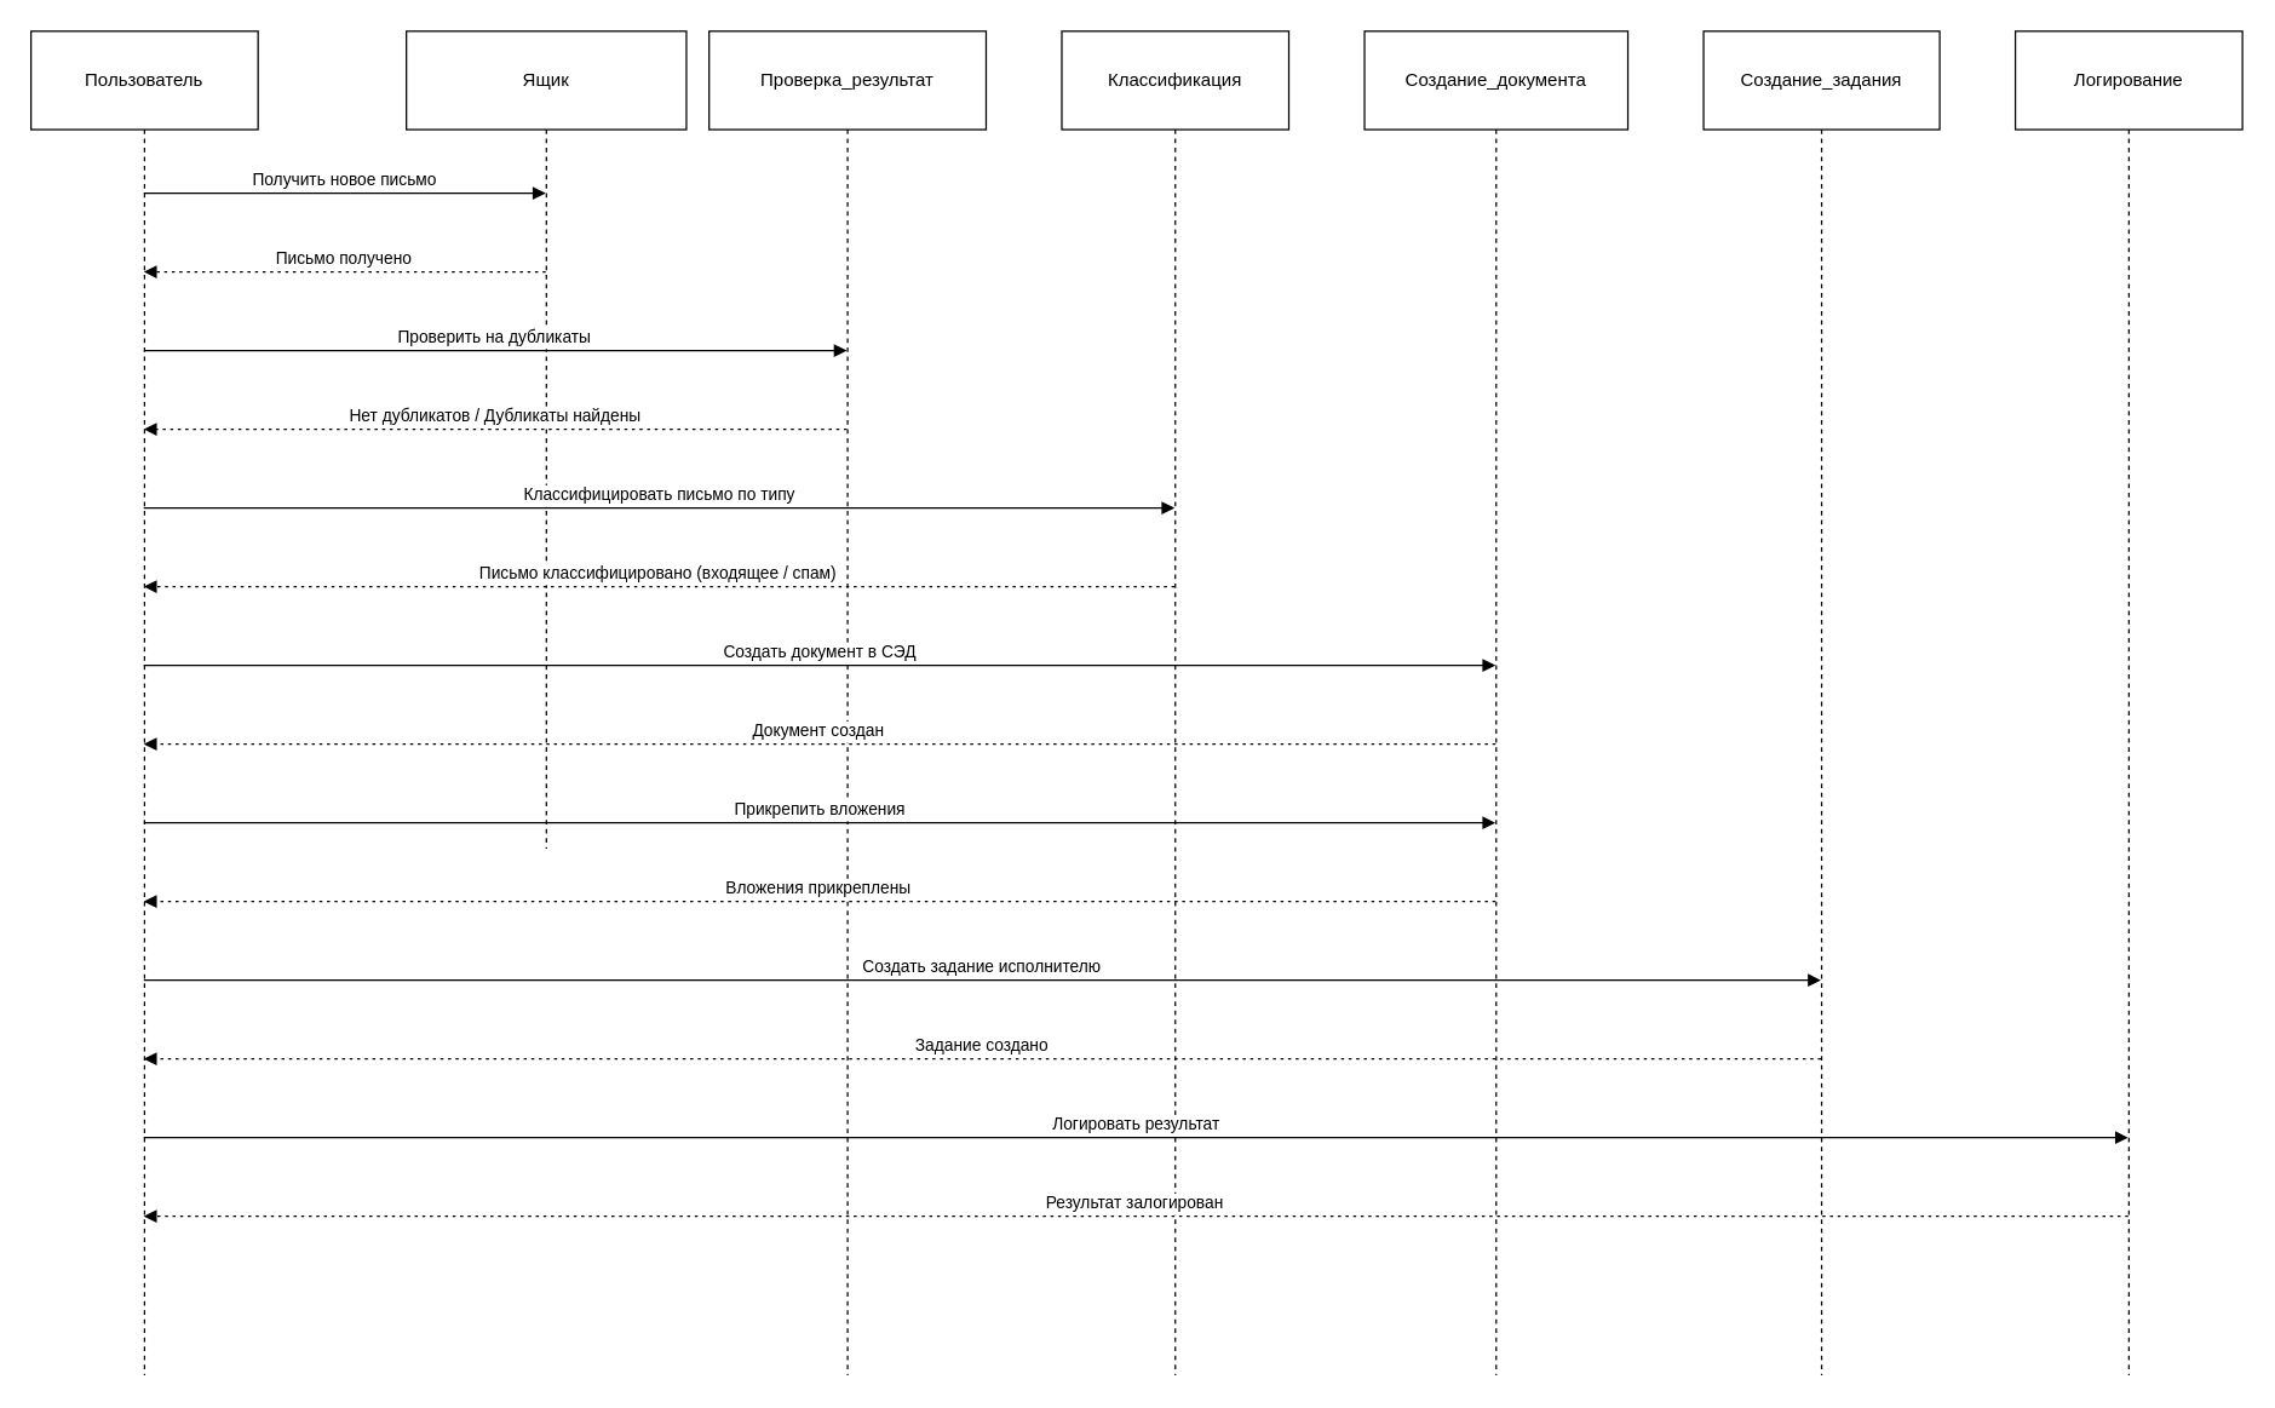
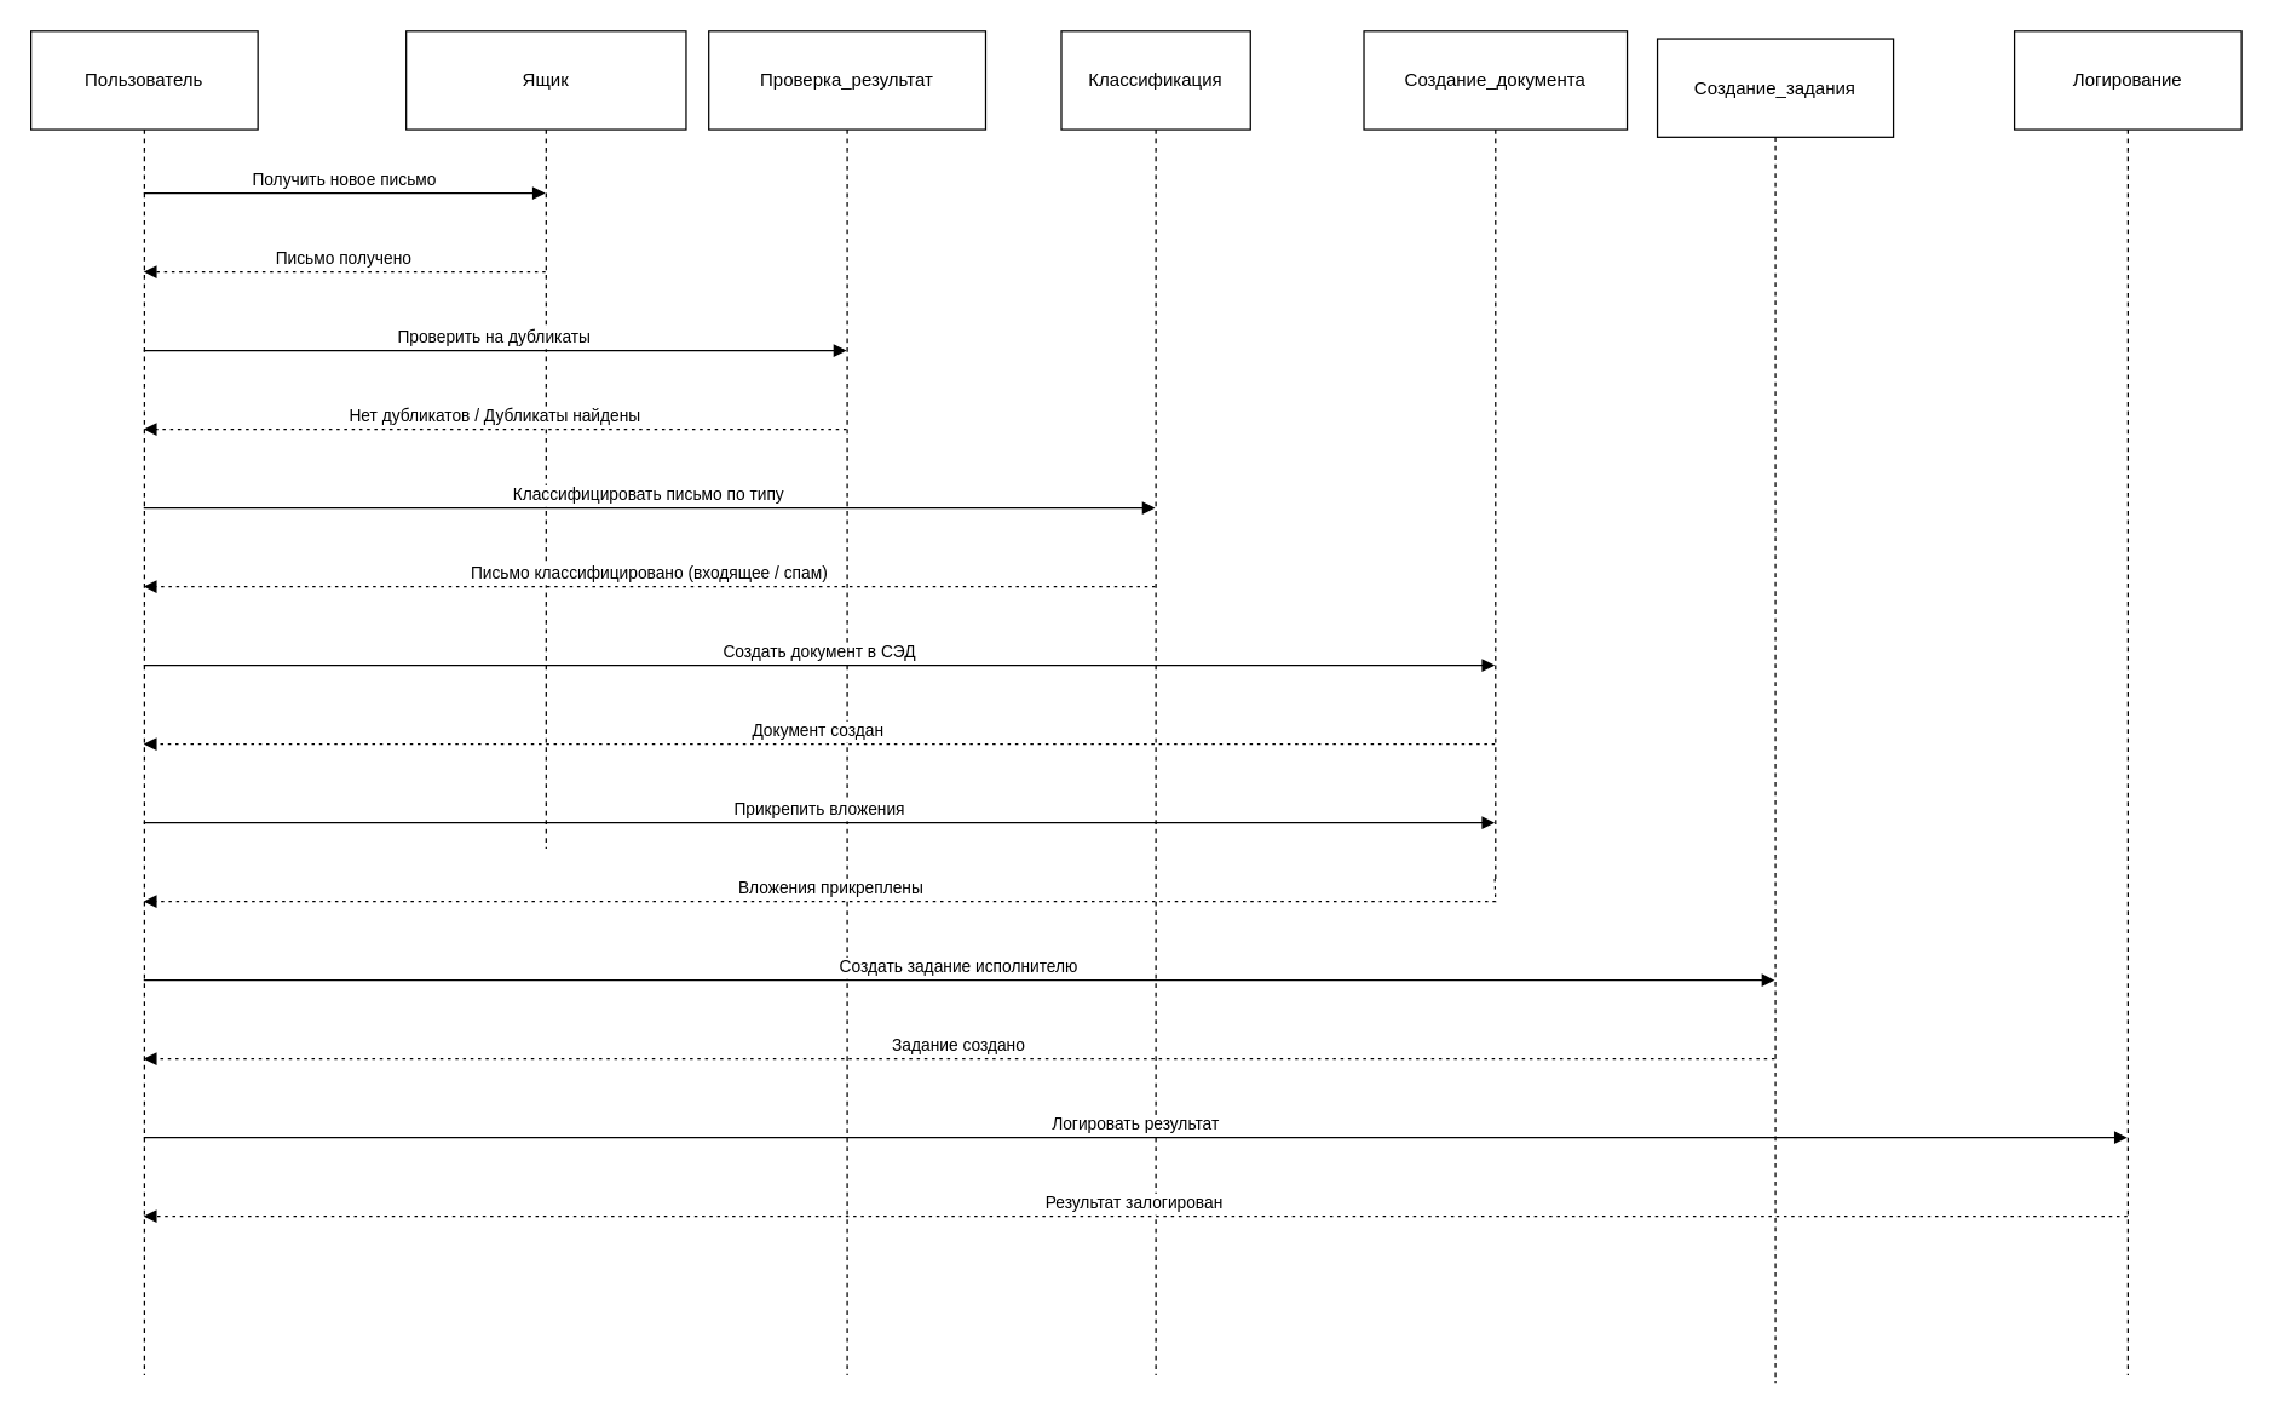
  <mxCell id="0" />
  <mxCell id="1" parent="0" />
  <mxCell id="2" value="Пользователь" style="shape=umlLifeline;perimeter=lifelinePerimeter;whiteSpace=wrap;container=1;dropTarget=0;collapsible=0;recursiveResize=0;outlineConnect=0;portConstraint=eastwest;newEdgeStyle={&quot;edgeStyle&quot;:&quot;elbowEdgeStyle&quot;,&quot;elbow&quot;:&quot;vertical&quot;,&quot;curved&quot;:0,&quot;rounded&quot;:0};size=65;" parent="1" vertex="1"><mxGeometry width="150" height="888" as="geometry" x="20" y="20" /></mxCell>
  <mxCell id="3" value="Ящик" style="shape=umlLifeline;perimeter=lifelinePerimeter;whiteSpace=wrap;container=1;dropTarget=0;collapsible=0;recursiveResize=0;outlineConnect=0;portConstraint=eastwest;newEdgeStyle={&quot;edgeStyle&quot;:&quot;elbowEdgeStyle&quot;,&quot;elbow&quot;:&quot;vertical&quot;,&quot;curved&quot;:0,&quot;rounded&quot;:0};size=65;" parent="1" vertex="1"><mxGeometry x="268" y="20" width="185" height="540" as="geometry" /></mxCell>
  <mxCell id="4" value="Проверка_результат" style="shape=umlLifeline;perimeter=lifelinePerimeter;whiteSpace=wrap;container=1;dropTarget=0;collapsible=0;recursiveResize=0;outlineConnect=0;portConstraint=eastwest;newEdgeStyle={&quot;edgeStyle&quot;:&quot;elbowEdgeStyle&quot;,&quot;elbow&quot;:&quot;vertical&quot;,&quot;curved&quot;:0,&quot;rounded&quot;:0};size=65;" parent="1" vertex="1"><mxGeometry x="468" width="183" height="888" as="geometry" y="20" /></mxCell>
- <mxCell id="5" value="Классификация" style="shape=umlLifeline;perimeter=lifelinePerimeter;whiteSpace=wrap;container=1;dropTarget=0;collapsible=0;recursiveResize=0;outlineConnect=0;portConstraint=eastwest;newEdgeStyle={&quot;edgeStyle&quot;:&quot;elbowEdgeStyle&quot;,&quot;elbow&quot;:&quot;vertical&quot;,&quot;curved&quot;:0,&quot;rounded&quot;:0};size=65;" parent="1" vertex="1"><mxGeometry x="701" width="150" height="888" as="geometry" y="20" /></mxCell>
- <mxCell id="6" value="Создание_документа" style="shape=umlLifeline;perimeter=lifelinePerimeter;whiteSpace=wrap;container=1;dropTarget=0;collapsible=0;recursiveResize=0;outlineConnect=0;portConstraint=eastwest;newEdgeStyle={&quot;edgeStyle&quot;:&quot;elbowEdgeStyle&quot;,&quot;elbow&quot;:&quot;vertical&quot;,&quot;curved&quot;:0,&quot;rounded&quot;:0};size=65;" parent="1" vertex="1"><mxGeometry x="901" width="174" height="888" as="geometry" y="20" /></mxCell>
- <mxCell id="7" value="Создание_задания" style="shape=umlLifeline;perimeter=lifelinePerimeter;whiteSpace=wrap;container=1;dropTarget=0;collapsible=0;recursiveResize=0;outlineConnect=0;portConstraint=eastwest;newEdgeStyle={&quot;edgeStyle&quot;:&quot;elbowEdgeStyle&quot;,&quot;elbow&quot;:&quot;vertical&quot;,&quot;curved&quot;:0,&quot;rounded&quot;:0};size=65;" parent="1" vertex="1"><mxGeometry x="1125" width="156" height="888" as="geometry" y="20" /></mxCell>
+ <mxCell id="5" value="Классификация" style="shape=umlLifeline;perimeter=lifelinePerimeter;whiteSpace=wrap;container=1;dropTarget=0;collapsible=0;recursiveResize=0;outlineConnect=0;portConstraint=eastwest;newEdgeStyle={&quot;edgeStyle&quot;:&quot;elbowEdgeStyle&quot;,&quot;elbow&quot;:&quot;vertical&quot;,&quot;curved&quot;:0,&quot;rounded&quot;:0};size=65;" parent="1" vertex="1"><mxGeometry x="701" y="20" width="125" height="888" as="geometry" /></mxCell>
+ <mxCell id="6" value="Создание_документа" style="shape=umlLifeline;perimeter=lifelinePerimeter;whiteSpace=wrap;container=1;dropTarget=0;collapsible=0;recursiveResize=0;outlineConnect=0;portConstraint=eastwest;newEdgeStyle={&quot;edgeStyle&quot;:&quot;elbowEdgeStyle&quot;,&quot;elbow&quot;:&quot;vertical&quot;,&quot;curved&quot;:0,&quot;rounded&quot;:0};size=65;" parent="1" vertex="1"><mxGeometry x="901" y="20" width="174" height="560" as="geometry" /></mxCell>
+ <mxCell id="7" value="Создание_задания" style="shape=umlLifeline;perimeter=lifelinePerimeter;whiteSpace=wrap;container=1;dropTarget=0;collapsible=0;recursiveResize=0;outlineConnect=0;portConstraint=eastwest;newEdgeStyle={&quot;edgeStyle&quot;:&quot;elbowEdgeStyle&quot;,&quot;elbow&quot;:&quot;vertical&quot;,&quot;curved&quot;:0,&quot;rounded&quot;:0};size=65;" parent="1" vertex="1"><mxGeometry x="1095" y="25" width="156" height="888" as="geometry" /></mxCell>
  <mxCell id="8" value="Логирование" style="shape=umlLifeline;perimeter=lifelinePerimeter;whiteSpace=wrap;container=1;dropTarget=0;collapsible=0;recursiveResize=0;outlineConnect=0;portConstraint=eastwest;newEdgeStyle={&quot;edgeStyle&quot;:&quot;elbowEdgeStyle&quot;,&quot;elbow&quot;:&quot;vertical&quot;,&quot;curved&quot;:0,&quot;rounded&quot;:0};size=65;" parent="1" vertex="1"><mxGeometry x="1331" width="150" height="888" as="geometry" y="20" /></mxCell>
  <mxCell id="9" value="Получить новое письмо" style="verticalAlign=bottom;edgeStyle=elbowEdgeStyle;elbow=vertical;curved=0;rounded=0;endArrow=block;" parent="1" source="2" target="3" edge="1"><mxGeometry relative="1" as="geometry"><Array as="points"><mxPoint x="228" y="127" /></Array></mxGeometry></mxCell>
  <mxCell id="10" value="Письмо получено" style="verticalAlign=bottom;edgeStyle=elbowEdgeStyle;elbow=vertical;curved=0;rounded=0;dashed=1;dashPattern=2 3;endArrow=block;" parent="1" source="3" target="2" edge="1"><mxGeometry relative="1" as="geometry"><Array as="points"><mxPoint x="231" y="179" /></Array></mxGeometry></mxCell>
  <mxCell id="11" value="Проверить на дубликаты" style="verticalAlign=bottom;edgeStyle=elbowEdgeStyle;elbow=vertical;curved=0;rounded=0;endArrow=block;" parent="1" source="2" target="4" edge="1"><mxGeometry relative="1" as="geometry"><Array as="points"><mxPoint x="336" y="231" /></Array></mxGeometry></mxCell>
  <mxCell id="12" value="Нет дубликатов / Дубликаты найдены" style="verticalAlign=bottom;edgeStyle=elbowEdgeStyle;elbow=vertical;curved=0;rounded=0;dashed=1;dashPattern=2 3;endArrow=block;" parent="1" source="4" target="2" edge="1"><mxGeometry relative="1" as="geometry"><Array as="points"><mxPoint x="339" y="283" /></Array></mxGeometry></mxCell>
  <mxCell id="13" value="Классифицировать письмо по типу" style="verticalAlign=bottom;edgeStyle=elbowEdgeStyle;elbow=vertical;curved=0;rounded=0;endArrow=block;" parent="1" source="2" target="5" edge="1"><mxGeometry relative="1" as="geometry"><Array as="points"><mxPoint x="444" y="335" /></Array></mxGeometry></mxCell>
  <mxCell id="14" value="Письмо классифицировано (входящее / спам)" style="verticalAlign=bottom;edgeStyle=elbowEdgeStyle;elbow=vertical;curved=0;rounded=0;dashed=1;dashPattern=2 3;endArrow=block;" parent="1" source="5" target="2" edge="1"><mxGeometry relative="1" as="geometry"><Array as="points"><mxPoint x="447" y="387" /></Array></mxGeometry></mxCell>
  <mxCell id="15" value="Создать документ в СЭД" style="verticalAlign=bottom;edgeStyle=elbowEdgeStyle;elbow=vertical;curved=0;rounded=0;endArrow=block;" parent="1" source="2" target="6" edge="1"><mxGeometry relative="1" as="geometry"><Array as="points"><mxPoint x="550" y="439" /></Array></mxGeometry></mxCell>
  <mxCell id="16" value="Документ создан" style="verticalAlign=bottom;edgeStyle=elbowEdgeStyle;elbow=vertical;curved=0;rounded=0;dashed=1;dashPattern=2 3;endArrow=block;" parent="1" source="6" target="2" edge="1"><mxGeometry relative="1" as="geometry"><Array as="points"><mxPoint x="553" y="491" /></Array></mxGeometry></mxCell>
  <mxCell id="17" value="Прикрепить вложения" style="verticalAlign=bottom;edgeStyle=elbowEdgeStyle;elbow=vertical;curved=0;rounded=0;endArrow=block;" parent="1" source="2" target="6" edge="1"><mxGeometry relative="1" as="geometry"><Array as="points"><mxPoint x="550" y="543" /></Array></mxGeometry></mxCell>
  <mxCell id="18" value="Вложения прикреплены" style="verticalAlign=bottom;edgeStyle=elbowEdgeStyle;elbow=vertical;curved=0;rounded=0;dashed=1;dashPattern=2 3;endArrow=block;" parent="1" source="6" target="2" edge="1"><mxGeometry relative="1" as="geometry"><Array as="points"><mxPoint x="553" y="595" /></Array></mxGeometry></mxCell>
  <mxCell id="19" value="Создать задание исполнителю" style="verticalAlign=bottom;edgeStyle=elbowEdgeStyle;elbow=vertical;curved=0;rounded=0;endArrow=block;" parent="1" source="2" target="7" edge="1"><mxGeometry relative="1" as="geometry"><Array as="points"><mxPoint x="658" y="647" /></Array></mxGeometry></mxCell>
  <mxCell id="20" value="Задание создано" style="verticalAlign=bottom;edgeStyle=elbowEdgeStyle;elbow=vertical;curved=0;rounded=0;dashed=1;dashPattern=2 3;endArrow=block;" parent="1" source="7" target="2" edge="1"><mxGeometry relative="1" as="geometry"><Array as="points"><mxPoint x="661" y="699" /></Array></mxGeometry></mxCell>
  <mxCell id="21" value="Логировать результат" style="verticalAlign=bottom;edgeStyle=elbowEdgeStyle;elbow=vertical;curved=0;rounded=0;endArrow=block;" parent="1" source="2" target="8" edge="1"><mxGeometry relative="1" as="geometry"><Array as="points"><mxPoint x="759" y="751" /></Array></mxGeometry></mxCell>
  <mxCell id="22" value="Результат залогирован" style="verticalAlign=bottom;edgeStyle=elbowEdgeStyle;elbow=vertical;curved=0;rounded=0;dashed=1;dashPattern=2 3;endArrow=block;" parent="1" source="8" target="2" edge="1"><mxGeometry relative="1" as="geometry"><Array as="points"><mxPoint x="762" y="803" /></Array></mxGeometry></mxCell>
